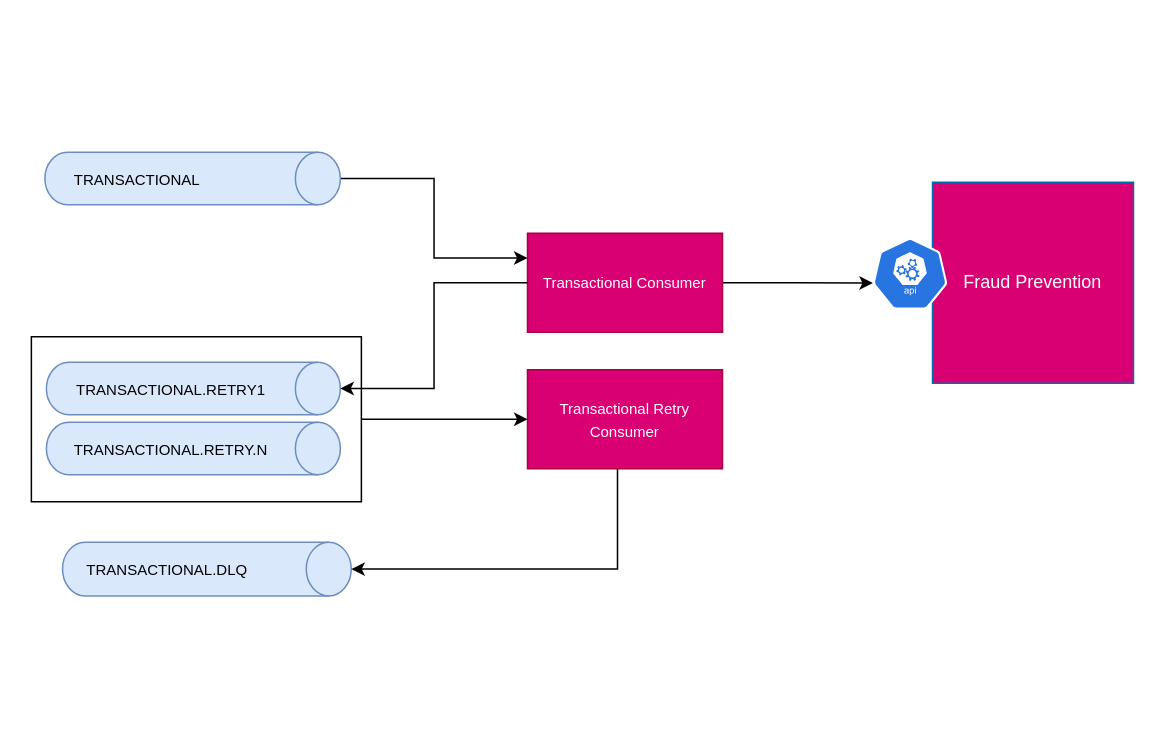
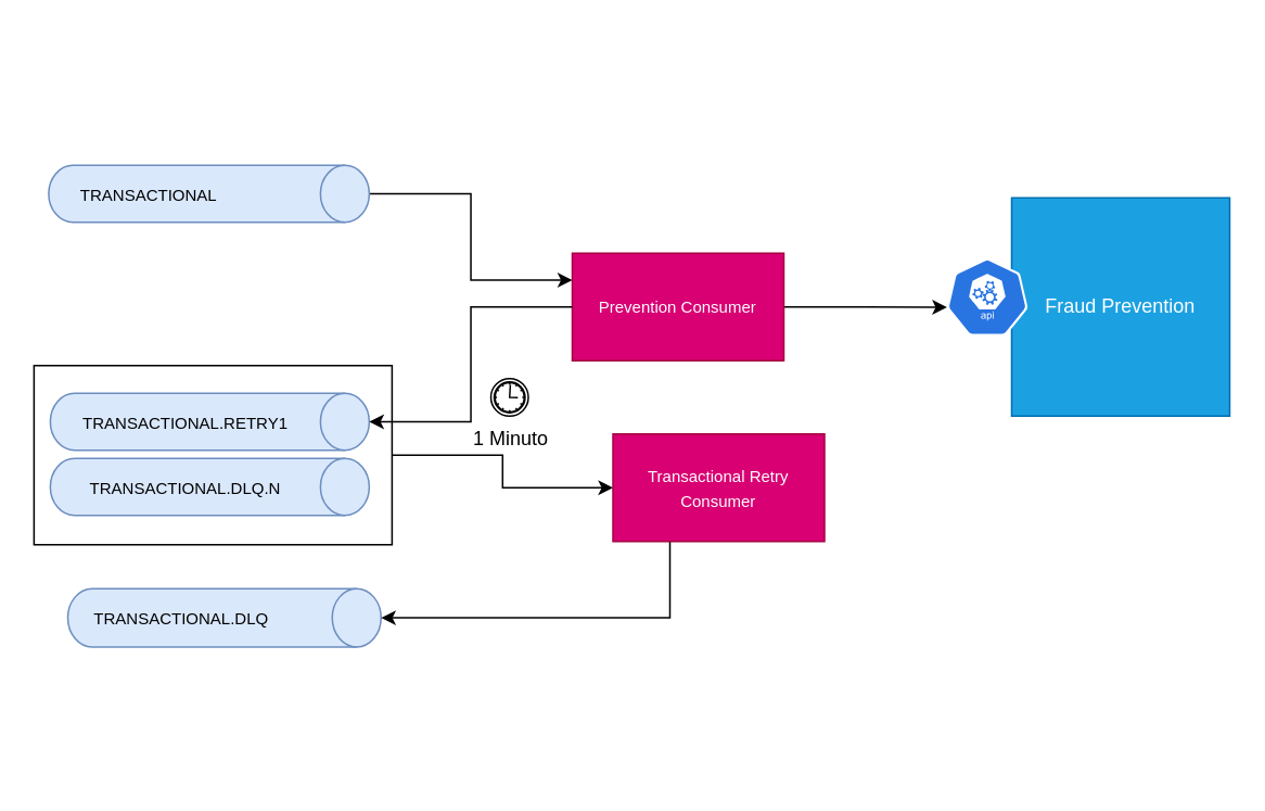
  <mxCell id="0" />
  <mxCell id="1" parent="0" />
- <mxCell id="2" value="Fraud Prevention" style="whiteSpace=wrap;html=1;aspect=fixed;fillColor=#d80073;strokeColor=#006EAF;fontColor=#ffffff;" parent="1" vertex="1"><mxGeometry x="621" y="121" width="134" height="134" as="geometry" /></mxCell>
+ <mxCell id="2" value="Fraud Prevention" style="whiteSpace=wrap;html=1;aspect=fixed;fillColor=#1ba1e2;strokeColor=#006EAF;fontColor=#ffffff;" parent="1" vertex="1"><mxGeometry x="621" y="121" width="134" height="134" as="geometry" /></mxCell>
  <mxCell id="3" style="edgeStyle=orthogonalEdgeStyle;rounded=0;orthogonalLoop=1;jettySize=auto;html=1;entryX=0.005;entryY=0.63;entryDx=0;entryDy=0;entryPerimeter=0;" parent="1" source="4" target="6" edge="1"><mxGeometry relative="1" as="geometry" /></mxCell>
- <mxCell id="4" value="&lt;span style=&quot;font-size: 10px&quot;&gt;Transactional Consumer&lt;/span&gt;" style="rounded=0;whiteSpace=wrap;html=1;fillColor=#d80073;strokeColor=#A50040;fontColor=#ffffff;" parent="1" vertex="1"><mxGeometry x="351" y="155" width="130" height="66" as="geometry" /></mxCell>
+ <mxCell id="4" value="&lt;span style=&quot;font-size: 10px&quot;&gt;Prevention Consumer&lt;/span&gt;" style="rounded=0;whiteSpace=wrap;html=1;fillColor=#d80073;strokeColor=#A50040;fontColor=#ffffff;" parent="1" vertex="1"><mxGeometry x="351" y="155" width="130" height="66" as="geometry" /></mxCell>
  <mxCell id="5" style="edgeStyle=orthogonalEdgeStyle;rounded=0;orthogonalLoop=1;jettySize=auto;html=1;entryX=0;entryY=0.25;entryDx=0;entryDy=0;" parent="1" source="8" target="4" edge="1"><mxGeometry relative="1" as="geometry" /></mxCell>
  <mxCell id="6" value="" style="html=1;dashed=0;whitespace=wrap;fillColor=#2875E2;strokeColor=#ffffff;points=[[0.005,0.63,0],[0.1,0.2,0],[0.9,0.2,0],[0.5,0,0],[0.995,0.63,0],[0.72,0.99,0],[0.5,1,0],[0.28,0.99,0]];shape=mxgraph.kubernetes.icon;prIcon=api" parent="1" vertex="1"><mxGeometry x="581" y="158" width="50" height="48" as="geometry" /></mxCell>
  <mxCell id="7" value="" style="group" parent="1" vertex="1" connectable="0"><mxGeometry x="29.25" y="101" width="197" height="35" as="geometry" /></mxCell>
  <mxCell id="8" value="" style="shape=cylinder3;whiteSpace=wrap;html=1;boundedLbl=1;backgroundOutline=1;size=15;rotation=90;fillColor=#dae8fc;strokeColor=#6c8ebf;" parent="7" vertex="1"><mxGeometry x="81" y="-81" width="35" height="197" as="geometry" /></mxCell>
  <mxCell id="9" value="&lt;span style=&quot;font-size: 10px&quot;&gt;TRANSACTIONAL&lt;/span&gt;" style="text;html=1;strokeColor=none;fillColor=none;align=center;verticalAlign=middle;whiteSpace=wrap;rounded=0;" parent="7" vertex="1"><mxGeometry x="17" y="7.5" width="90" height="20" as="geometry" /></mxCell>
  <mxCell id="10" value="" style="group;rotation=90;" parent="1" vertex="1" connectable="0"><mxGeometry x="30.25" y="241" width="210" height="100" as="geometry" /></mxCell>
  <mxCell id="11" value="" style="rounded=0;whiteSpace=wrap;html=1;" vertex="1" parent="10"><mxGeometry x="-10" y="-17" width="220" height="110" as="geometry" /></mxCell>
  <mxCell id="12" value="" style="shape=cylinder3;whiteSpace=wrap;html=1;boundedLbl=1;backgroundOutline=1;size=15;rotation=90;fillColor=#dae8fc;strokeColor=#6c8ebf;" parent="10" vertex="1"><mxGeometry x="80.5" y="-80.5" width="35" height="196" as="geometry" /></mxCell>
  <mxCell id="13" value="&lt;font style=&quot;font-size: 10px&quot;&gt;TRANSACTIONAL.RETRY1&lt;/font&gt;" style="text;html=1;strokeColor=none;fillColor=none;align=center;verticalAlign=middle;whiteSpace=wrap;rounded=0;" parent="10" vertex="1"><mxGeometry x="25.5" y="7.5" width="115" height="20" as="geometry" /></mxCell>
  <mxCell id="14" value="" style="group" parent="1" vertex="1" connectable="0"><mxGeometry x="30.25" y="281" width="196" height="35" as="geometry" /></mxCell>
  <mxCell id="15" value="" style="shape=cylinder3;whiteSpace=wrap;html=1;boundedLbl=1;backgroundOutline=1;size=15;rotation=90;fillColor=#dae8fc;strokeColor=#6c8ebf;" parent="14" vertex="1"><mxGeometry x="80.5" y="-80.5" width="35" height="196" as="geometry" /></mxCell>
- <mxCell id="16" value="&lt;font style=&quot;font-size: 10px&quot;&gt;TRANSACTIONAL.RETRY.N&lt;/font&gt;" style="text;html=1;strokeColor=none;fillColor=none;align=center;verticalAlign=middle;whiteSpace=wrap;rounded=0;" parent="14" vertex="1"><mxGeometry x="25.5" y="7.5" width="115" height="20" as="geometry" /></mxCell>
+ <mxCell id="16" value="&lt;font style=&quot;font-size: 10px&quot;&gt;TRANSACTIONAL.DLQ.N&lt;/font&gt;" style="text;html=1;strokeColor=none;fillColor=none;align=center;verticalAlign=middle;whiteSpace=wrap;rounded=0;" parent="14" vertex="1"><mxGeometry x="25.5" y="7.5" width="115" height="20" as="geometry" /></mxCell>
  <mxCell id="17" value="" style="group" parent="1" vertex="1" connectable="0"><mxGeometry x="41" y="361.001" width="192.5" height="35.818" as="geometry" /></mxCell>
  <mxCell id="18" value="" style="shape=cylinder3;whiteSpace=wrap;html=1;boundedLbl=1;backgroundOutline=1;size=15;rotation=90;fillColor=#dae8fc;strokeColor=#6c8ebf;" parent="17" vertex="1"><mxGeometry x="78.341" y="-78.341" width="35.818" height="192.5" as="geometry" /></mxCell>
  <mxCell id="19" value="&lt;font style=&quot;font-size: 10px&quot;&gt;TRANSACTIONAL.DLQ&lt;/font&gt;" style="text;html=1;strokeColor=none;fillColor=none;align=center;verticalAlign=middle;whiteSpace=wrap;rounded=0;" parent="17" vertex="1"><mxGeometry x="10.612" y="7.909" width="117.688" height="20" as="geometry" /></mxCell>
+ <mxCell id="20" value="1 Minuto" style="shape=mxgraph.bpmn.shape;html=1;verticalLabelPosition=bottom;labelBackgroundColor=#ffffff;verticalAlign=top;align=center;perimeter=ellipsePerimeter;outlineConnect=0;outline=catching;symbol=timer;" parent="1" vertex="1"><mxGeometry x="301" y="232" width="23" height="23" as="geometry" /></mxCell>
  <mxCell id="21" style="edgeStyle=orthogonalEdgeStyle;rounded=0;orthogonalLoop=1;jettySize=auto;html=1;entryX=0.5;entryY=0;entryDx=0;entryDy=0;entryPerimeter=0;" edge="1" parent="1" source="22" target="18"><mxGeometry relative="1" as="geometry"><Array as="points"><mxPoint x="411" y="379" /></Array></mxGeometry></mxCell>
- <mxCell id="22" value="&lt;span style=&quot;font-size: 10px&quot;&gt;Transactional Retry Consumer&lt;/span&gt;" style="rounded=0;whiteSpace=wrap;html=1;fillColor=#d80073;strokeColor=#A50040;fontColor=#ffffff;" vertex="1" parent="1"><mxGeometry x="351" y="246" width="130" height="66" as="geometry" /></mxCell>
+ <mxCell id="22" value="&lt;span style=&quot;font-size: 10px&quot;&gt;Transactional Retry Consumer&lt;/span&gt;" style="rounded=0;whiteSpace=wrap;html=1;fillColor=#d80073;strokeColor=#A50040;fontColor=#ffffff;" vertex="1" parent="1"><mxGeometry x="376" y="266" width="130" height="66" as="geometry" /></mxCell>
  <mxCell id="23" style="edgeStyle=orthogonalEdgeStyle;rounded=0;orthogonalLoop=1;jettySize=auto;html=1;entryX=0.5;entryY=0;entryDx=0;entryDy=0;entryPerimeter=0;" edge="1" parent="1" source="4" target="12"><mxGeometry relative="1" as="geometry" /></mxCell>
  <mxCell id="24" style="edgeStyle=orthogonalEdgeStyle;rounded=0;orthogonalLoop=1;jettySize=auto;html=1;entryX=0;entryY=0.5;entryDx=0;entryDy=0;" edge="1" parent="1" source="11" target="22"><mxGeometry relative="1" as="geometry" /></mxCell>
